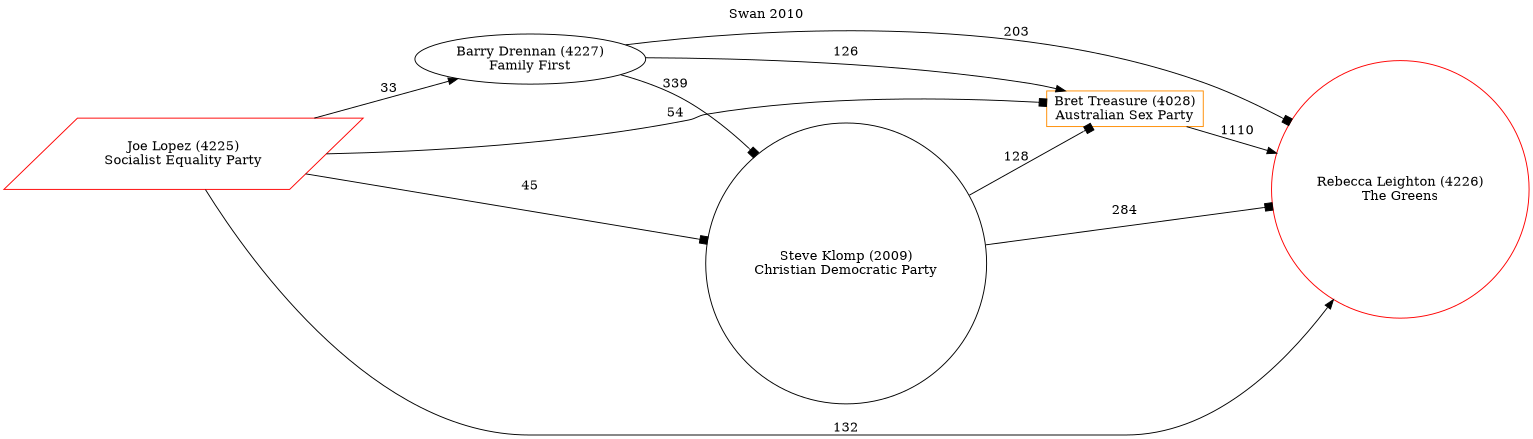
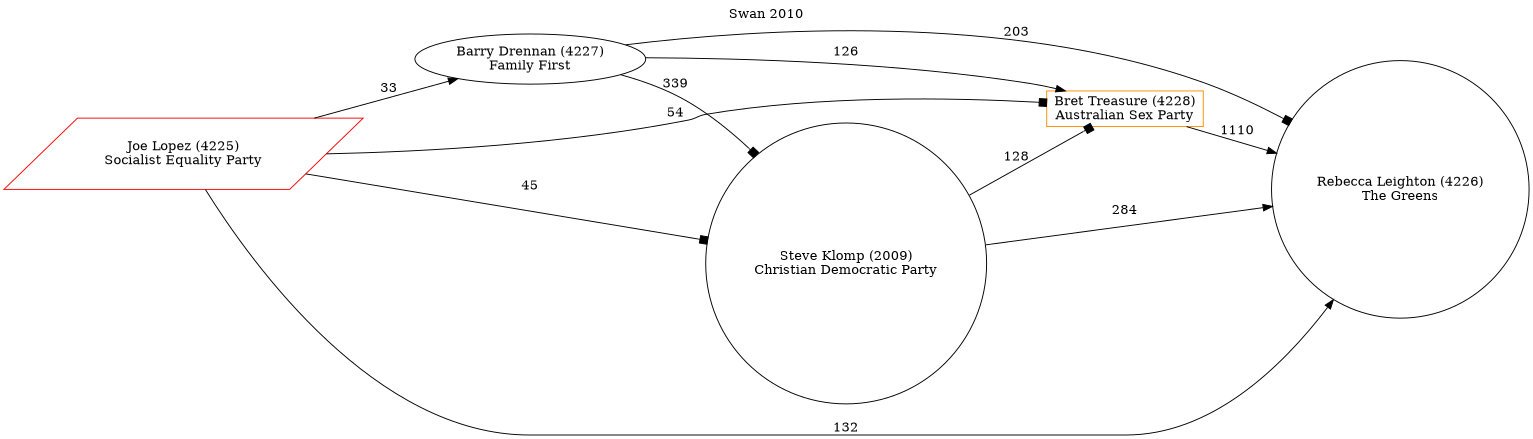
  digraph {
    label="Swan 2010"
    labelloc=t
    mclimit=10
    rankdir=LR
    node [color=black shape=circle]
    edge [arrowhead=normal]
    n1 [label="Barry Drennan (4227)\nFamily First" shape=ellipse]
-   n2 [color=darkorange label="Bret Treasure (4028)\nAustralian Sex Party" shape=box]
-   n3 [color=red label="Rebecca Leighton (4226)\nThe Greens"]
+   n2 [color=darkorange label="Bret Treasure (4228)\nAustralian Sex Party" shape=box]
+   n3 [label="Rebecca Leighton (4226)\nThe Greens"]
    n4 [label="Steve Klomp (2009)\nChristian Democratic Party"]
    n5 [color=red label="Joe Lopez (4225)\nSocialist Equality Party" shape=parallelogram]
    n1 -> n2 [label=126]
    n1 -> n3 [arrowhead=box label=203]
    n1 -> n4 [arrowhead=box label=339]
    n2 -> n3 [label=1110]
    n4 -> n2 [arrowhead=box label=128]
-   n4 -> n3 [arrowhead=box label=284]
+   n4 -> n3 [label=284]
    n5 -> n1 [label=33]
    n5 -> n2 [arrowhead=box label=54]
    n5 -> n3 [label=132]
    n5 -> n4 [arrowhead=box label=45]
  }
